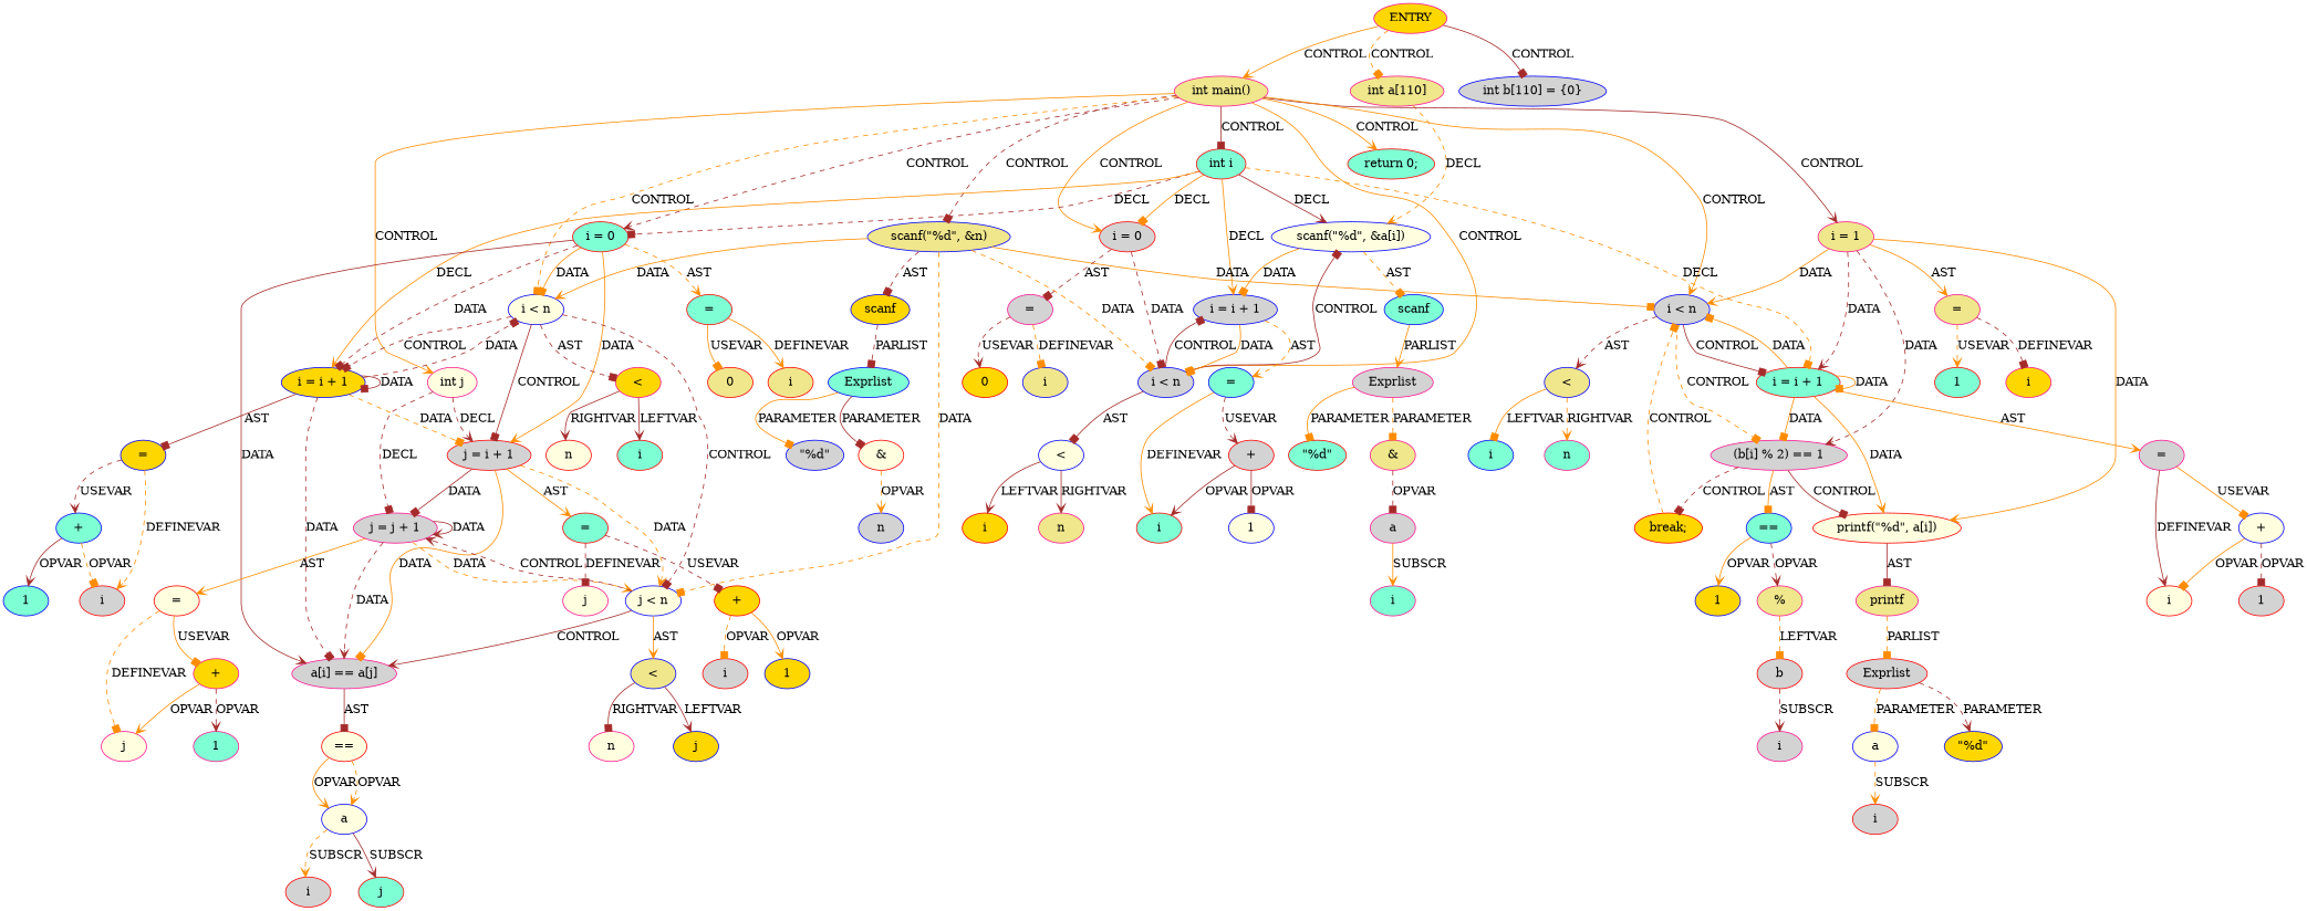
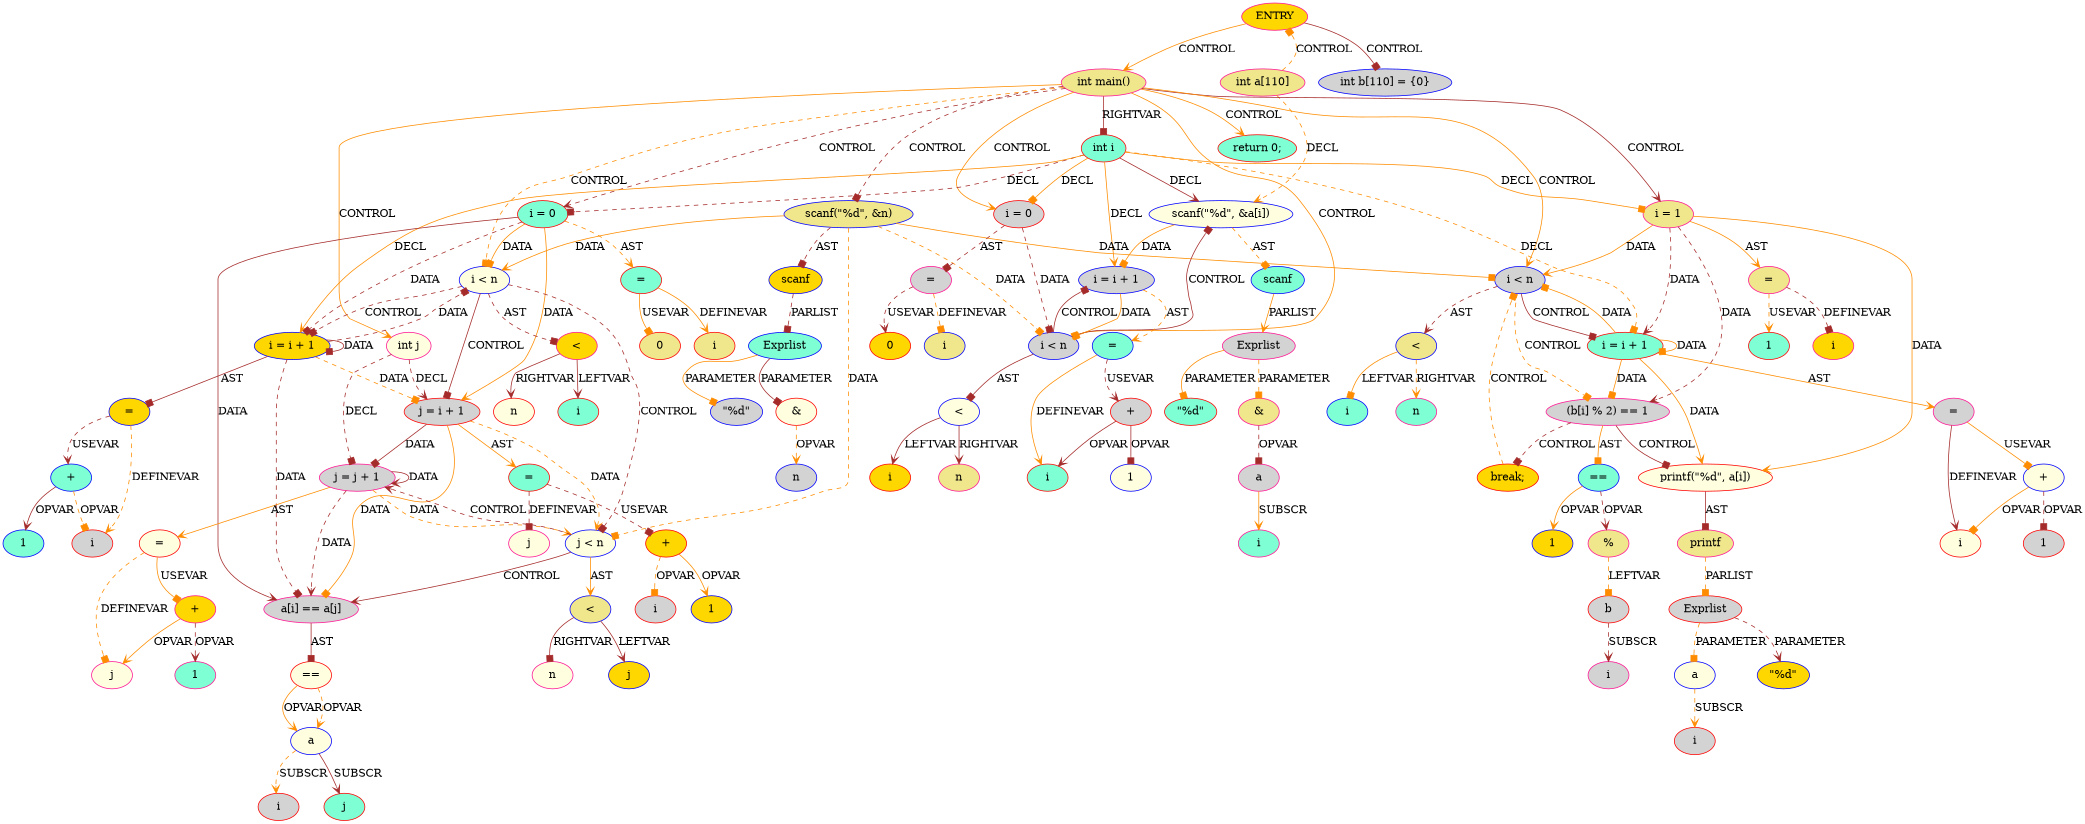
  digraph {
    node [color=red coord=10 fillcolor=lightgrey style=filled type=VAR]
    edge [arrowhead=box color=darkorange style=solid]
    n1 [color=deeppink coord=-1 fillcolor=gold label=ENTRY type=ENTRY]
    n2 [color=deeppink coord=2 fillcolor=khaki label="int a[110]" type=DECL varname=a vartype="int[]"]
    n3 [color=blue coord=2 label="int b[110] = {0}" type=DECL varname=b vartype="int[]"]
    n4 [color=deeppink coord=3 fillcolor=khaki label="int main()" type=CONTROL]
    n5 [color=blue coord=7 fillcolor=lightyellow label="scanf(\"%d\", &a[i])" type=CALL]
    n6 [coord=4 fillcolor=aquamarine label="int i" type=DECL varname=i vartype=int]
    n7 [color=deeppink coord=4 fillcolor=lightyellow label="int j" type=DECL varname=j vartype=int]
    n8 [color=blue coord=5 fillcolor=khaki label="scanf(\"%d\", &n)" type=CALL]
    n9 [coord=6 label="i = 0" type=ASSIGN]
    n10 [color=blue coord=6 label="i < n" type=CONTROL]
    n11 [coord=9 fillcolor=aquamarine label="i = 0" type=ASSIGN]
    n12 [color=blue coord=9 fillcolor=lightyellow label="i < n" type=CONTROL]
    n13 [color=deeppink coord=16 fillcolor=khaki label="i = 1" type=ASSIGN]
    n14 [color=blue coord=16 label="i < n" type=CONTROL]
    n15 [coord=22 fillcolor=aquamarine label="return 0;" type=RETURN]
    n16 [color=blue coord=6 label="i = i + 1" type=ASSIGN]
    n17 [color=blue coord=7 fillcolor=aquamarine label=scanf type=FUNCNAME]
    n18 [color=blue coord=9 fillcolor=gold label="i = i + 1" type=ASSIGN]
    n19 [coord=16 fillcolor=aquamarine label="i = i + 1" type=ASSIGN]
    n20 [label="j = i + 1" type=ASSIGN]
    n21 [color=deeppink label="j = j + 1" type=ASSIGN]
    n22 [color=blue coord=5 fillcolor=gold label=scanf type=FUNCNAME]
    n23 [color=blue fillcolor=lightyellow label="j < n" type=CONTROL]
    n24 [color=deeppink coord=6 label="=" type=ASSIGNOP]
    n25 [color=blue coord=6 fillcolor=lightyellow label="<" type=OP]
    n26 [coord=9 fillcolor=aquamarine label="=" type=ASSIGNOP]
    n27 [color=deeppink coord=11 label="a[i] == a[j]" type=CONTROL]
    n28 [color=deeppink coord=9 fillcolor=gold label="<" type=OP]
    n29 [color=deeppink coord=16 fillcolor=khaki label="=" type=ASSIGNOP]
    n30 [color=deeppink coord=17 label="(b[i] % 2) == 1" type=CONTROL]
    n31 [coord=18 fillcolor=lightyellow label="printf(\"%d\", a[i])" type=CALL]
    n32 [color=blue coord=16 fillcolor=khaki label="<" type=OP]
    n33 [color=blue coord=6 fillcolor=aquamarine label="=" type=ASSIGNOP]
    n34 [color=blue coord=9 fillcolor=gold label="=" type=ASSIGNOP]
    n35 [color=deeppink coord=16 label="=" type=ASSIGNOP]
    n36 [fillcolor=aquamarine label="=" type=ASSIGNOP]
    n37 [fillcolor=lightyellow label="=" type=ASSIGNOP]
    n38 [color=blue coord=5 fillcolor=aquamarine label=Exprlist type=EXPRS]
    n39 [color=blue fillcolor=khaki label="<" type=OP]
    n40 [color=blue coord=5 label="\"%d\"" type=CONST]
    n41 [coord=5 fillcolor=lightyellow label="&" type=OP]
    n42 [color=blue coord=5 label=n]
    n43 [color=blue coord=6 fillcolor=khaki label=i]
    n44 [coord=6 fillcolor=gold label=0 type=CONST]
    n45 [coord=6 fillcolor=gold label=i]
    n46 [color=deeppink coord=6 fillcolor=khaki label=n]
    n47 [color=deeppink coord=7 label=Exprlist type=EXPRS]
    n48 [coord=7 fillcolor=aquamarine label="\"%d\"" type=CONST]
    n49 [color=deeppink coord=7 fillcolor=khaki label="&" type=OP]
    n50 [color=deeppink coord=7 label=a]
    n51 [color=deeppink coord=7 fillcolor=aquamarine label=i]
    n52 [coord=6 fillcolor=aquamarine label=i]
    n53 [coord=6 label="+" type=OP]
    n54 [color=blue coord=6 fillcolor=lightyellow label=1 type=CONST]
    n55 [coord=9 fillcolor=khaki label=i]
    n56 [coord=9 fillcolor=khaki label=0 type=CONST]
    n57 [coord=11 fillcolor=lightyellow label="==" type=OP]
    n58 [coord=9 fillcolor=aquamarine label=i]
    n59 [coord=9 fillcolor=lightyellow label=n]
    n60 [color=deeppink fillcolor=lightyellow label=j]
    n61 [fillcolor=gold label="+" type=OP]
    n62 [label=i]
    n63 [color=blue fillcolor=gold label=1 type=CONST]
    n64 [color=blue fillcolor=gold label=j]
    n65 [color=deeppink fillcolor=lightyellow label=n]
    n66 [color=blue coord=11 fillcolor=lightyellow label=a]
    n67 [coord=11 label=i]
    n68 [coord=11 fillcolor=aquamarine label=j]
    n69 [color=deeppink fillcolor=lightyellow label=j]
    n70 [color=deeppink fillcolor=gold label="+" type=OP]
    n71 [color=deeppink fillcolor=aquamarine label=1 type=CONST]
    n72 [coord=9 label=i]
    n73 [color=blue coord=9 fillcolor=aquamarine label="+" type=OP]
    n74 [color=blue coord=9 fillcolor=aquamarine label=1 type=CONST]
    n75 [color=deeppink coord=16 fillcolor=gold label=i]
    n76 [coord=16 fillcolor=aquamarine label=1 type=CONST]
    n77 [coord=19 fillcolor=gold label="break;" type=CONTROL]
    n78 [color=blue coord=17 fillcolor=aquamarine label="==" type=OP]
    n79 [color=deeppink coord=18 fillcolor=khaki label=printf type=FUNCNAME]
    n80 [color=blue coord=16 fillcolor=aquamarine label=i]
    n81 [color=deeppink coord=16 fillcolor=aquamarine label=n]
    n82 [color=deeppink coord=17 fillcolor=khaki label="%" type=OP]
    n83 [color=blue coord=17 fillcolor=gold label=1 type=CONST]
    n84 [coord=18 label=Exprlist type=EXPRS]
    n85 [color=blue coord=18 fillcolor=gold label="\"%d\"" type=CONST]
    n86 [color=blue coord=18 fillcolor=lightyellow label=a]
    n87 [coord=18 label=i]
    n88 [coord=17 label=b]
    n89 [color=deeppink coord=17 label=i]
    n90 [coord=16 fillcolor=lightyellow label=i]
    n91 [color=blue coord=16 fillcolor=lightyellow label="+" type=OP]
    n92 [coord=16 label=1 type=CONST]
-   n1 -> n2 [label=CONTROL style=dashed]
+   n2 -> n1 [label=CONTROL style=dashed]
    n1 -> n3 [color=brown label=CONTROL]
    n1 -> n4 [arrowhead=vee label=CONTROL]
    n2 -> n5 [arrowhead=vee label=DECL style=dashed]
-   n4 -> n6 [color=brown label=CONTROL]
+   n4 -> n6 [color=brown label=RIGHTVAR]
    n4 -> n7 [arrowhead=vee label=CONTROL]
    n4 -> n8 [color=brown label=CONTROL style=dashed]
    n4 -> n9 [arrowhead=vee label=CONTROL]
    n4 -> n10 [label=CONTROL]
    n4 -> n11 [arrowhead=vee color=brown label=CONTROL style=dashed]
    n4 -> n12 [label=CONTROL style=dashed]
    n4 -> n13 [arrowhead=vee color=brown label=CONTROL]
    n4 -> n14 [arrowhead=vee label=CONTROL]
    n4 -> n15 [arrowhead=vee label=CONTROL]
    n5 -> n16 [label=DATA]
    n5 -> n17 [label=AST style=dashed]
    n6 -> n5 [arrowhead=vee color=brown label=DECL]
    n6 -> n9 [label=DECL]
    n6 -> n11 [color=brown label=DECL style=dashed]
+   n6 -> n13 [label=DECL]
    n6 -> n16 [arrowhead=vee label=DECL]
    n6 -> n18 [arrowhead=vee label=DECL]
    n6 -> n19 [label=DECL style=dashed]
    n7 -> n20 [arrowhead=vee color=brown label=DECL style=dashed]
    n7 -> n21 [color=brown label=DECL style=dashed]
    n8 -> n10 [label=DATA style=dashed]
    n8 -> n12 [arrowhead=vee label=DATA]
    n8 -> n14 [label=DATA]
    n8 -> n22 [color=brown label=AST style=dashed]
    n8 -> n23 [label=DATA style=dashed]
    n9 -> n10 [color=brown label=DATA style=dashed]
    n9 -> n24 [color=brown label=AST style=dashed]
    n10 -> n5 [color=brown label=CONTROL]
    n10 -> n16 [color=brown label=CONTROL]
    n10 -> n25 [color=brown label=AST]
    n11 -> n12 [label=DATA]
    n11 -> n18 [color=brown label=DATA style=dashed]
    n11 -> n20 [arrowhead=vee label=DATA]
    n11 -> n26 [arrowhead=vee label=AST style=dashed]
    n11 -> n27 [arrowhead=vee color=brown label=DATA]
    n12 -> n18 [color=brown label=CONTROL style=dashed]
    n12 -> n20 [color=brown label=CONTROL]
    n12 -> n23 [color=brown label=CONTROL style=dashed]
    n12 -> n28 [color=brown label=AST style=dashed]
    n13 -> n14 [arrowhead=vee label=DATA]
    n13 -> n19 [arrowhead=vee color=brown label=DATA style=dashed]
    n13 -> n29 [arrowhead=vee label=AST]
    n13 -> n30 [arrowhead=vee color=brown label=DATA style=dashed]
    n13 -> n31 [arrowhead=vee label=DATA]
    n14 -> n19 [color=brown label=CONTROL]
    n14 -> n30 [label=CONTROL style=dashed]
    n14 -> n32 [arrowhead=vee color=brown label=AST style=dashed]
    n16 -> n10 [label=DATA]
    n16 -> n33 [arrowhead=vee label=AST style=dashed]
    n17 -> n47 [arrowhead=vee label=PARLIST]
    n18 -> n12 [color=brown label=DATA style=dashed]
    n18 -> n18 [color=brown label=DATA]
    n18 -> n20 [label=DATA style=dashed]
    n18 -> n27 [color=brown label=DATA style=dashed]
    n18 -> n34 [color=brown label=AST]
    n19 -> n14 [label=DATA]
    n19 -> n19 [label=DATA]
    n19 -> n30 [label=DATA]
    n19 -> n31 [arrowhead=vee label=DATA]
    n19 -> n35 [arrowhead=vee label=AST]
    n20 -> n21 [color=brown label=DATA]
    n20 -> n23 [arrowhead=vee label=DATA style=dashed]
    n20 -> n27 [label=DATA]
    n20 -> n36 [arrowhead=vee label=AST]
    n21 -> n21 [arrowhead=vee color=brown label=DATA]
    n21 -> n23 [arrowhead=vee label=DATA style=dashed]
    n21 -> n27 [arrowhead=vee color=brown label=DATA style=dashed]
    n21 -> n37 [arrowhead=vee label=AST]
    n22 -> n38 [color=brown label=PARLIST style=dashed]
    n23 -> n21 [arrowhead=vee color=brown label=CONTROL style=dashed]
    n23 -> n27 [arrowhead=vee color=brown label=CONTROL]
    n23 -> n39 [arrowhead=vee label=AST]
    n24 -> n43 [label=DEFINEVAR style=dashed]
    n24 -> n44 [arrowhead=vee color=brown label=USEVAR style=dashed]
    n25 -> n45 [arrowhead=vee color=brown label=LEFTVAR]
    n25 -> n46 [arrowhead=vee color=brown label=RIGHTVAR]
    n26 -> n55 [arrowhead=vee label=DEFINEVAR]
    n26 -> n56 [label=USEVAR]
    n27 -> n57 [color=brown label=AST]
    n28 -> n58 [arrowhead=vee color=brown label=LEFTVAR]
    n28 -> n59 [arrowhead=vee color=brown label=RIGHTVAR]
    n29 -> n75 [color=brown label=DEFINEVAR style=dashed]
    n29 -> n76 [arrowhead=vee label=USEVAR style=dashed]
    n30 -> n31 [color=brown label=CONTROL]
    n30 -> n77 [color=brown label=CONTROL style=dashed]
    n30 -> n78 [label=AST]
    n31 -> n79 [color=brown label=AST]
    n32 -> n80 [label=LEFTVAR]
    n32 -> n81 [arrowhead=vee label=RIGHTVAR style=dashed]
    n33 -> n52 [arrowhead=vee label=DEFINEVAR]
    n33 -> n53 [arrowhead=vee color=brown label=USEVAR style=dashed]
    n34 -> n72 [arrowhead=vee label=DEFINEVAR style=dashed]
    n34 -> n73 [arrowhead=vee color=brown label=USEVAR style=dashed]
    n35 -> n90 [arrowhead=vee color=brown label=DEFINEVAR]
    n35 -> n91 [label=USEVAR]
    n36 -> n60 [color=brown label=DEFINEVAR style=dashed]
    n36 -> n61 [color=brown label=USEVAR style=dashed]
    n37 -> n69 [label=DEFINEVAR style=dashed]
    n37 -> n70 [label=USEVAR]
    n38 -> n40 [label=PARAMETER]
    n38 -> n41 [color=brown label=PARAMETER]
    n39 -> n64 [arrowhead=vee color=brown label=LEFTVAR]
    n39 -> n65 [color=brown label=RIGHTVAR]
    n41 -> n42 [arrowhead=vee label=OPVAR style=dashed]
    n47 -> n48 [label=PARAMETER]
    n47 -> n49 [label=PARAMETER style=dashed]
    n49 -> n50 [color=brown label=OPVAR style=dashed]
    n50 -> n51 [arrowhead=vee label=SUBSCR]
    n53 -> n52 [arrowhead=vee color=brown label=OPVAR]
    n53 -> n54 [color=brown label=OPVAR]
    n57 -> n66 [arrowhead=vee label=OPVAR]
    n57 -> n66 [arrowhead=vee label=OPVAR style=dashed]
    n61 -> n62 [label=OPVAR style=dashed]
    n61 -> n63 [arrowhead=vee label=OPVAR]
    n66 -> n67 [arrowhead=vee label=SUBSCR style=dashed]
    n66 -> n68 [arrowhead=vee color=brown label=SUBSCR]
    n70 -> n69 [arrowhead=vee label=OPVAR]
    n70 -> n71 [arrowhead=vee color=brown label=OPVAR style=dashed]
    n73 -> n72 [label=OPVAR style=dashed]
    n73 -> n74 [arrowhead=vee color=brown label=OPVAR]
    n77 -> n14 [label=CONTROL style=dashed]
    n78 -> n82 [arrowhead=vee color=brown label=OPVAR style=dashed]
    n78 -> n83 [arrowhead=vee label=OPVAR]
    n79 -> n84 [label=PARLIST style=dashed]
    n82 -> n88 [label=LEFTVAR style=dashed]
    n84 -> n85 [arrowhead=vee color=brown label=PARAMETER style=dashed]
    n84 -> n86 [label=PARAMETER style=dashed]
    n86 -> n87 [arrowhead=vee label=SUBSCR style=dashed]
    n88 -> n89 [arrowhead=vee color=brown label=SUBSCR style=dashed]
    n91 -> n90 [label=OPVAR]
    n91 -> n92 [color=brown label=OPVAR style=dashed]
  }
